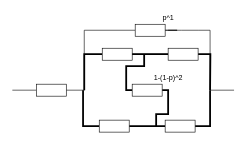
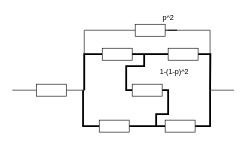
  <mxCell id="0" />
  <mxCell id="1" parent="0" />
  <mxCell id="2" style="edgeStyle=orthogonalEdgeStyle;rounded=0;orthogonalLoop=1;jettySize=auto;html=1;entryX=0;entryY=0.5;entryDx=0;entryDy=0;startArrow=none;startFill=0;endArrow=none;endFill=0;" edge="1" parent="1" target="6"><mxGeometry relative="1" as="geometry"><mxPoint x="20" y="150" as="sourcePoint" /><Array as="points"><mxPoint x="20" y="150" /></Array></mxGeometry></mxCell>
  <mxCell id="3" style="edgeStyle=orthogonalEdgeStyle;rounded=0;orthogonalLoop=1;jettySize=auto;html=1;entryX=0;entryY=0.5;entryDx=0;entryDy=0;startArrow=none;startFill=0;endArrow=none;endFill=0;" edge="1" parent="1" source="6" target="9"><mxGeometry relative="1" as="geometry"><Array as="points"><mxPoint x="140" y="150" /><mxPoint x="140" y="50" /></Array></mxGeometry></mxCell>
  <mxCell id="4" style="edgeStyle=orthogonalEdgeStyle;rounded=0;orthogonalLoop=1;jettySize=auto;html=1;entryX=0;entryY=0.5;entryDx=0;entryDy=0;startArrow=none;startFill=0;endArrow=none;endFill=0;strokeWidth=3;" edge="1" parent="1" target="13"><mxGeometry relative="1" as="geometry"><mxPoint x="140" y="150" as="sourcePoint" /><Array as="points"><mxPoint x="140" y="150" /><mxPoint x="140" y="90" /></Array></mxGeometry></mxCell>
  <mxCell id="5" style="edgeStyle=orthogonalEdgeStyle;rounded=0;orthogonalLoop=1;jettySize=auto;html=1;entryX=0;entryY=0.5;entryDx=0;entryDy=0;startArrow=none;startFill=0;endArrow=none;endFill=0;strokeWidth=3;" edge="1" parent="1" target="20"><mxGeometry relative="1" as="geometry"><mxPoint x="138" y="150" as="sourcePoint" /><Array as="points"><mxPoint x="138" y="150" /><mxPoint x="138" y="210" /></Array></mxGeometry></mxCell>
  <mxCell id="6" value="" style="rounded=0;whiteSpace=wrap;html=1;" vertex="1" parent="1"><mxGeometry x="60" y="140" width="50" height="20" as="geometry" /></mxCell>
  <mxCell id="7" style="edgeStyle=orthogonalEdgeStyle;rounded=0;orthogonalLoop=1;jettySize=auto;html=1;startArrow=none;startFill=0;endArrow=none;endFill=0;" edge="1" parent="1" source="9"><mxGeometry relative="1" as="geometry"><mxPoint x="280" y="50" as="targetPoint" /></mxGeometry></mxCell>
  <mxCell id="8" style="edgeStyle=orthogonalEdgeStyle;rounded=0;orthogonalLoop=1;jettySize=auto;html=1;startArrow=none;startFill=0;endArrow=none;endFill=0;" edge="1" parent="1" source="9"><mxGeometry relative="1" as="geometry"><mxPoint x="330" y="50" as="targetPoint" /></mxGeometry></mxCell>
  <mxCell id="9" value="" style="rounded=0;whiteSpace=wrap;html=1;" vertex="1" parent="1"><mxGeometry x="225" y="40" width="50" height="20" as="geometry" /></mxCell>
  <mxCell id="10" style="edgeStyle=orthogonalEdgeStyle;rounded=0;orthogonalLoop=1;jettySize=auto;html=1;startArrow=none;startFill=0;endArrow=none;endFill=0;" edge="1" parent="1"><mxGeometry relative="1" as="geometry"><mxPoint x="390" y="150" as="targetPoint" /><mxPoint x="330" y="50" as="sourcePoint" /><Array as="points"><mxPoint x="350" y="50" /><mxPoint x="350" y="150" /></Array></mxGeometry></mxCell>
  <mxCell id="11" style="edgeStyle=orthogonalEdgeStyle;rounded=0;orthogonalLoop=1;jettySize=auto;html=1;entryX=0;entryY=0.5;entryDx=0;entryDy=0;startArrow=none;startFill=0;endArrow=none;endFill=0;" edge="1" parent="1" source="13" target="16"><mxGeometry relative="1" as="geometry" /></mxCell>
  <mxCell id="12" style="edgeStyle=orthogonalEdgeStyle;rounded=0;orthogonalLoop=1;jettySize=auto;html=1;entryX=0;entryY=0.5;entryDx=0;entryDy=0;startArrow=none;startFill=0;endArrow=none;endFill=0;strokeWidth=3;" edge="1" parent="1" target="18"><mxGeometry relative="1" as="geometry"><mxPoint x="240" y="90" as="sourcePoint" /><Array as="points"><mxPoint x="240" y="110" /><mxPoint x="210" y="110" /><mxPoint x="210" y="150" /></Array></mxGeometry></mxCell>
  <mxCell id="13" value="" style="rounded=0;whiteSpace=wrap;html=1;" vertex="1" parent="1"><mxGeometry x="170" y="80" width="50" height="20" as="geometry" /></mxCell>
  <mxCell id="14" style="edgeStyle=orthogonalEdgeStyle;rounded=0;orthogonalLoop=1;jettySize=auto;html=1;startArrow=none;startFill=0;endArrow=none;endFill=0;strokeWidth=3;" edge="1" parent="1" source="16"><mxGeometry relative="1" as="geometry"><mxPoint x="350" y="150" as="targetPoint" /></mxGeometry></mxCell>
  <mxCell id="15" value="" style="edgeStyle=orthogonalEdgeStyle;rounded=0;orthogonalLoop=1;jettySize=auto;html=1;startArrow=none;startFill=0;endArrow=none;endFill=0;strokeWidth=3;" edge="1" parent="1" source="16" target="13"><mxGeometry relative="1" as="geometry" /></mxCell>
  <mxCell id="16" value="" style="rounded=0;whiteSpace=wrap;html=1;" vertex="1" parent="1"><mxGeometry x="280" y="80" width="50" height="20" as="geometry" /></mxCell>
  <mxCell id="17" style="edgeStyle=orthogonalEdgeStyle;rounded=0;orthogonalLoop=1;jettySize=auto;html=1;startArrow=none;startFill=0;endArrow=none;endFill=0;strokeWidth=3;" edge="1" parent="1" source="18"><mxGeometry relative="1" as="geometry"><mxPoint x="260" y="210" as="targetPoint" /><Array as="points"><mxPoint x="280" y="150" /><mxPoint x="280" y="190" /><mxPoint x="260" y="190" /></Array></mxGeometry></mxCell>
  <mxCell id="18" value="" style="rounded=0;whiteSpace=wrap;html=1;" vertex="1" parent="1"><mxGeometry x="220" y="140" width="50" height="20" as="geometry" /></mxCell>
  <mxCell id="19" style="edgeStyle=orthogonalEdgeStyle;rounded=0;orthogonalLoop=1;jettySize=auto;html=1;entryX=0;entryY=0.5;entryDx=0;entryDy=0;startArrow=none;startFill=0;endArrow=none;endFill=0;strokeWidth=3;" edge="1" parent="1" source="20" target="22"><mxGeometry relative="1" as="geometry" /></mxCell>
  <mxCell id="20" value="" style="rounded=0;whiteSpace=wrap;html=1;" vertex="1" parent="1"><mxGeometry x="165" y="200" width="50" height="20" as="geometry" /></mxCell>
  <mxCell id="21" style="edgeStyle=orthogonalEdgeStyle;rounded=0;orthogonalLoop=1;jettySize=auto;html=1;startArrow=none;startFill=0;endArrow=none;endFill=0;strokeWidth=3;" edge="1" parent="1" source="22"><mxGeometry relative="1" as="geometry"><mxPoint x="350" y="150" as="targetPoint" /><Array as="points"><mxPoint x="350" y="210" /><mxPoint x="350" y="150" /></Array></mxGeometry></mxCell>
  <mxCell id="22" value="" style="rounded=0;whiteSpace=wrap;html=1;" vertex="1" parent="1"><mxGeometry x="275" y="200" width="50" height="20" as="geometry" /></mxCell>
- <mxCell id="23" value="1-(1-p)^2" style="text;html=1;align=center;verticalAlign=middle;resizable=0;points=[];autosize=1;" vertex="1" parent="1"><mxGeometry x="250" y="120" width="60" height="20" as="geometry" /></mxCell>
- <mxCell id="24" value="p^1" style="text;html=1;align=center;verticalAlign=middle;resizable=0;points=[];autosize=1;" vertex="1" parent="1"><mxGeometry x="265" y="20" width="30" height="20" as="geometry" /></mxCell>
+ <mxCell id="23" value="1-(1-p)^2" style="text;html=1;align=center;verticalAlign=middle;resizable=0;points=[];autosize=1;" vertex="1" parent="1"><mxGeometry x="260" y="110" width="60" height="20" as="geometry" /></mxCell>
+ <mxCell id="24" value="p^2" style="text;html=1;align=center;verticalAlign=middle;resizable=0;points=[];autosize=1;" vertex="1" parent="1"><mxGeometry x="265" y="20" width="30" height="20" as="geometry" /></mxCell>
